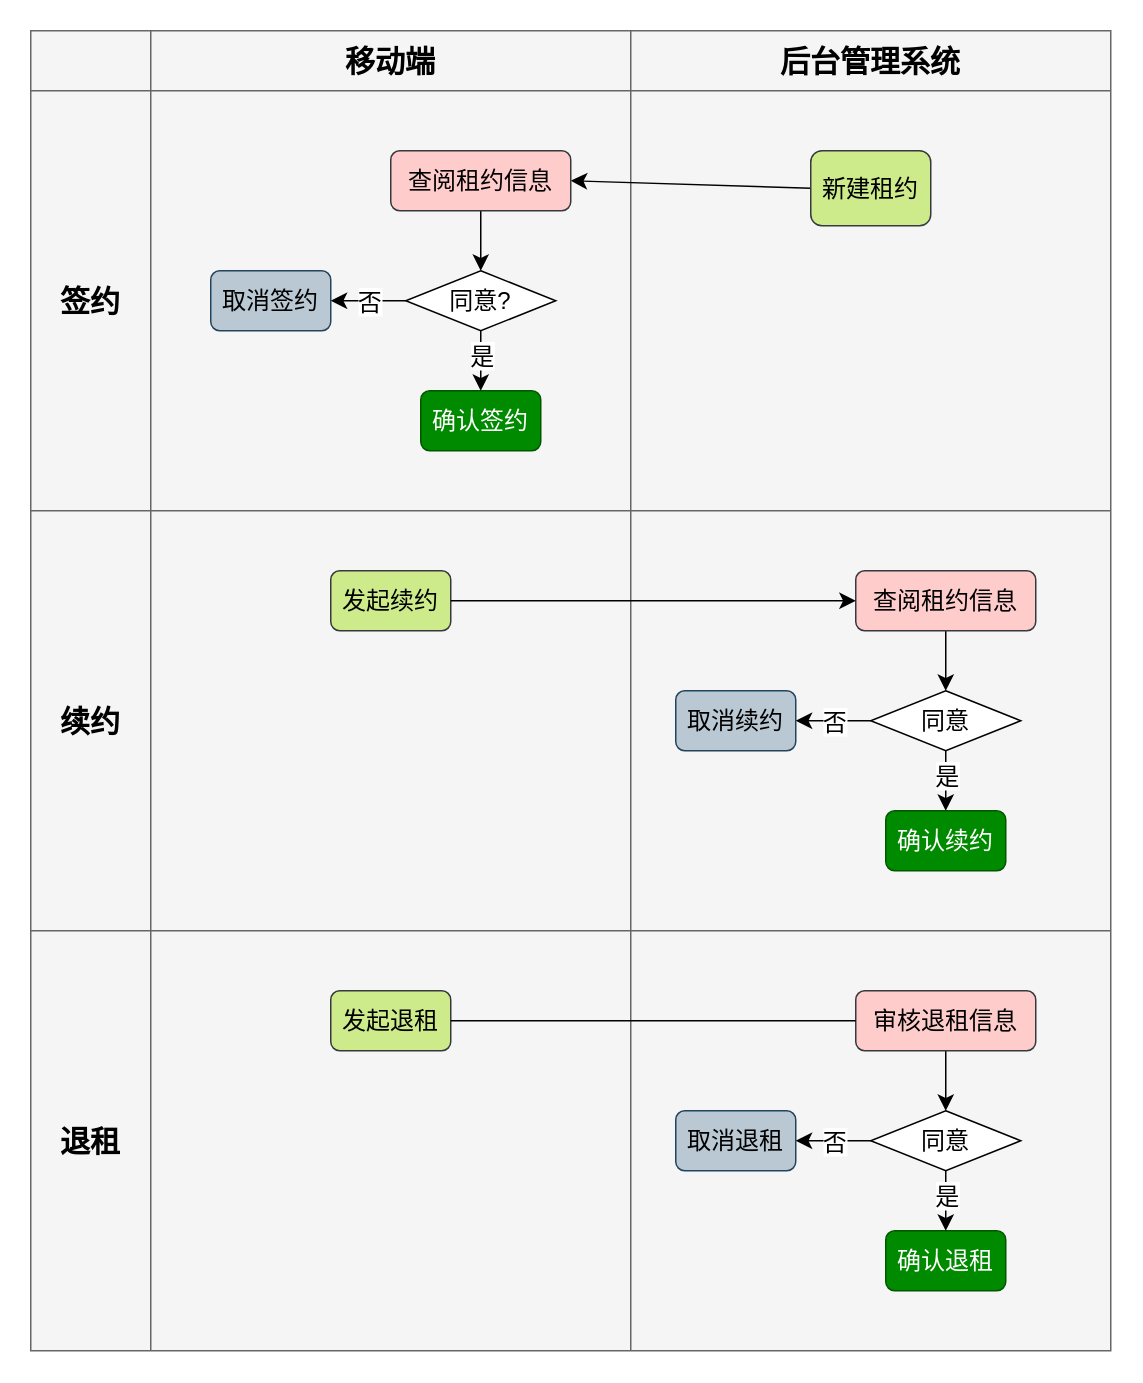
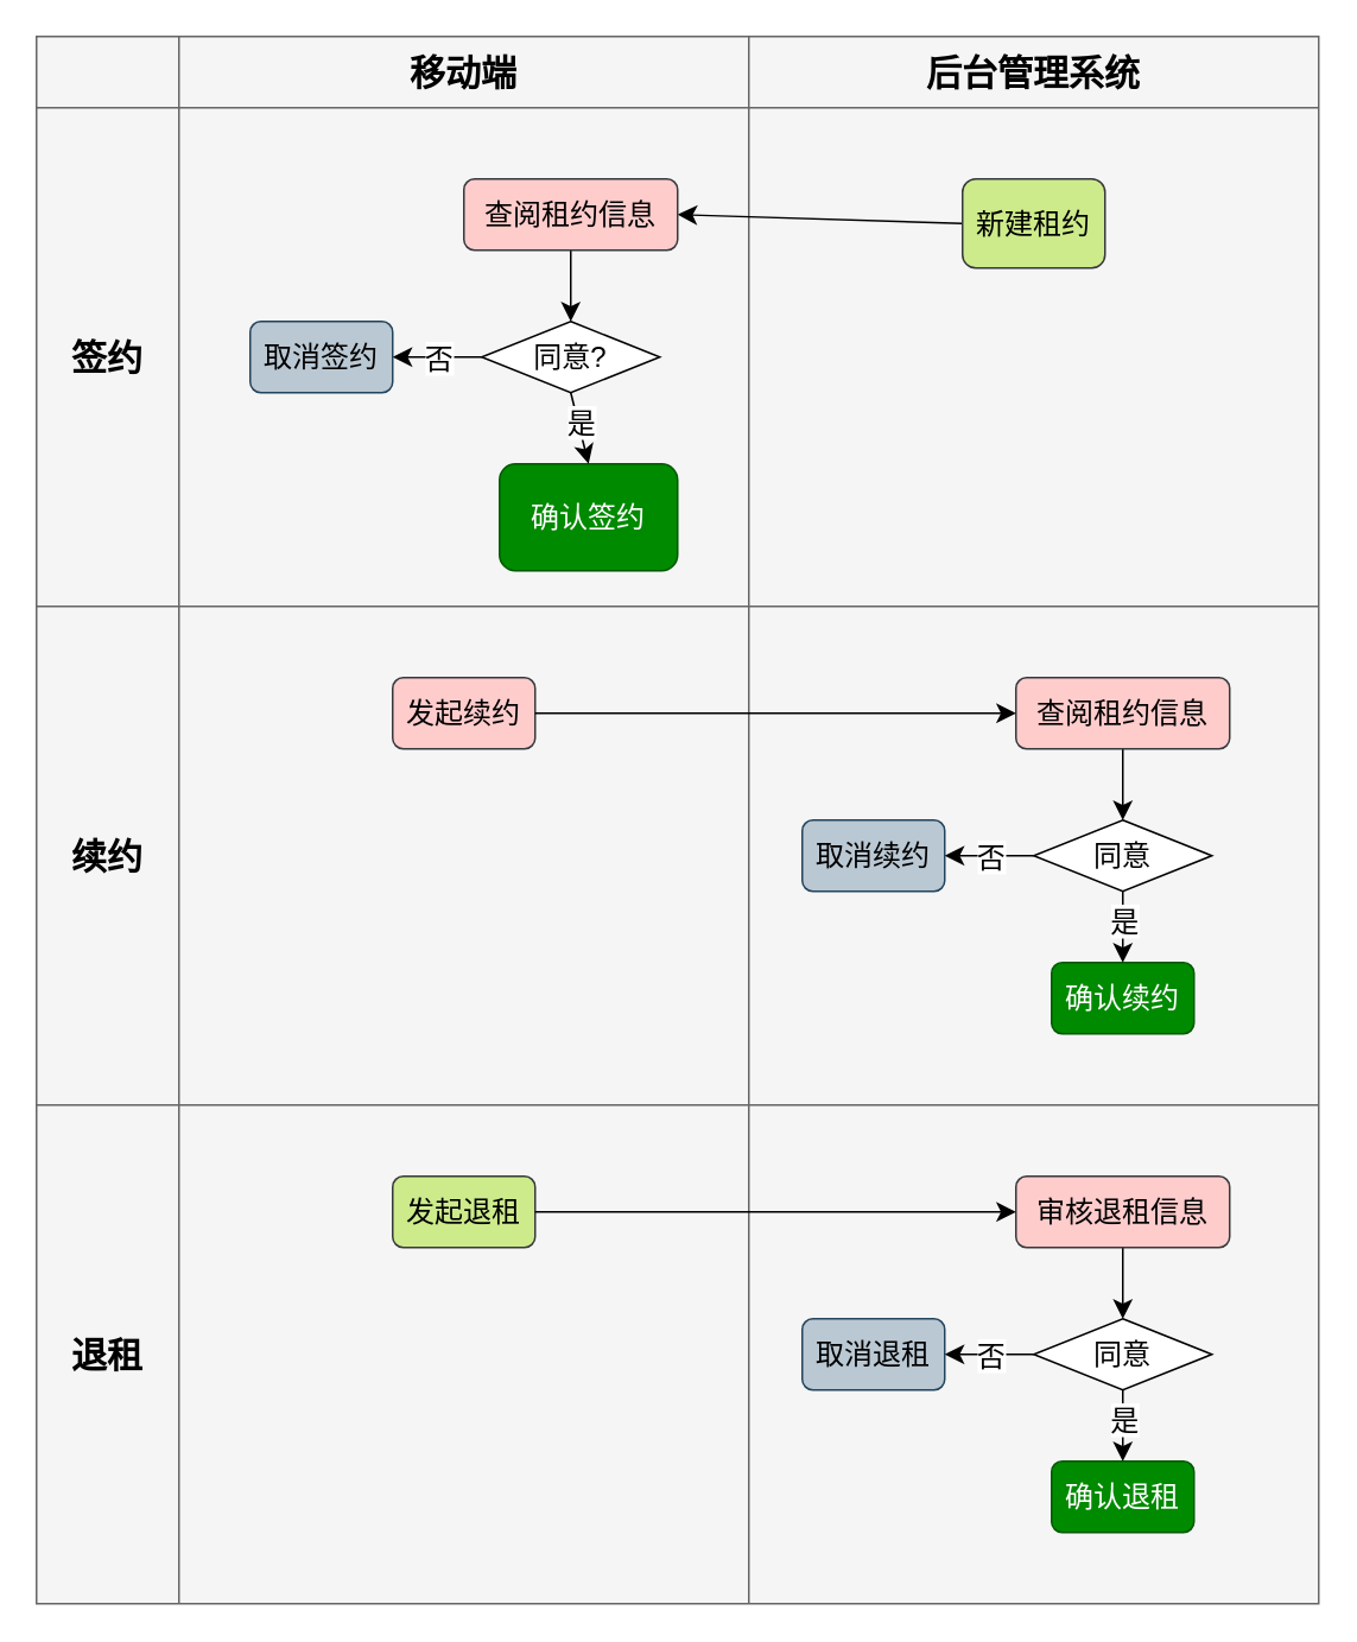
  <mxCell id="0" />
  <mxCell id="1" parent="0" />
  <mxCell id="2" value="" style="shape=table;startSize=0;container=1;collapsible=0;childLayout=tableLayout;fontSize=16;fillColor=#f5f5f5;strokeColor=#666666;fontColor=#333333;" vertex="1" parent="1"><mxGeometry x="20" y="20" width="720" height="880" as="geometry" /></mxCell>
  <mxCell id="3" style="shape=tableRow;horizontal=0;startSize=0;swimlaneHead=0;swimlaneBody=0;strokeColor=inherit;top=0;left=0;bottom=0;right=0;collapsible=0;dropTarget=0;fillColor=none;points=[[0,0.5],[1,0.5]];portConstraint=eastwest;fontSize=16;" vertex="1" parent="2"><mxGeometry width="720" height="40" as="geometry" /></mxCell>
  <mxCell id="4" style="shape=partialRectangle;html=1;whiteSpace=wrap;connectable=0;strokeColor=inherit;overflow=hidden;fillColor=none;top=0;left=0;bottom=0;right=0;pointerEvents=1;fontSize=16;" vertex="1" parent="3"><mxGeometry width="80" height="40" as="geometry"><mxRectangle width="80" height="40" as="alternateBounds" /></mxGeometry></mxCell>
  <mxCell id="5" value="移动端" style="shape=partialRectangle;html=1;whiteSpace=wrap;connectable=0;strokeColor=inherit;overflow=hidden;fillColor=none;top=0;left=0;bottom=0;right=0;pointerEvents=1;fontSize=20;fontStyle=1" vertex="1" parent="3"><mxGeometry x="80" width="320" height="40" as="geometry"><mxRectangle width="320" height="40" as="alternateBounds" /></mxGeometry></mxCell>
  <mxCell id="6" value="后台管理系统" style="shape=partialRectangle;html=1;whiteSpace=wrap;connectable=0;strokeColor=inherit;overflow=hidden;fillColor=none;top=0;left=0;bottom=0;right=0;pointerEvents=1;fontSize=20;fontStyle=1" vertex="1" parent="3"><mxGeometry x="400" width="320" height="40" as="geometry"><mxRectangle width="320" height="40" as="alternateBounds" /></mxGeometry></mxCell>
  <mxCell id="7" value="" style="shape=tableRow;horizontal=0;startSize=0;swimlaneHead=0;swimlaneBody=0;strokeColor=inherit;top=0;left=0;bottom=0;right=0;collapsible=0;dropTarget=0;fillColor=none;points=[[0,0.5],[1,0.5]];portConstraint=eastwest;fontSize=16;" vertex="1" parent="2"><mxGeometry y="40" width="720" height="280" as="geometry" /></mxCell>
  <mxCell id="8" value="签约" style="shape=partialRectangle;html=1;whiteSpace=wrap;connectable=0;strokeColor=inherit;overflow=hidden;fillColor=none;top=0;left=0;bottom=0;right=0;pointerEvents=1;fontSize=20;fontStyle=1" vertex="1" parent="7"><mxGeometry width="80" height="280" as="geometry"><mxRectangle width="80" height="280" as="alternateBounds" /></mxGeometry></mxCell>
  <mxCell id="9" value="" style="shape=partialRectangle;html=1;whiteSpace=wrap;connectable=0;strokeColor=inherit;overflow=hidden;fillColor=none;top=0;left=0;bottom=0;right=0;pointerEvents=1;fontSize=16;" vertex="1" parent="7"><mxGeometry x="80" width="320" height="280" as="geometry"><mxRectangle width="320" height="280" as="alternateBounds" /></mxGeometry></mxCell>
  <mxCell id="10" value="" style="shape=partialRectangle;html=1;whiteSpace=wrap;connectable=0;strokeColor=inherit;overflow=hidden;fillColor=none;top=0;left=0;bottom=0;right=0;pointerEvents=1;fontSize=16;" vertex="1" parent="7"><mxGeometry x="400" width="320" height="280" as="geometry"><mxRectangle width="320" height="280" as="alternateBounds" /></mxGeometry></mxCell>
  <mxCell id="11" value="" style="shape=tableRow;horizontal=0;startSize=0;swimlaneHead=0;swimlaneBody=0;strokeColor=inherit;top=0;left=0;bottom=0;right=0;collapsible=0;dropTarget=0;fillColor=none;points=[[0,0.5],[1,0.5]];portConstraint=eastwest;fontSize=16;" vertex="1" parent="2"><mxGeometry y="320" width="720" height="280" as="geometry" /></mxCell>
  <mxCell id="12" value="续约" style="shape=partialRectangle;html=1;whiteSpace=wrap;connectable=0;strokeColor=inherit;overflow=hidden;fillColor=none;top=0;left=0;bottom=0;right=0;pointerEvents=1;fontSize=20;fontStyle=1" vertex="1" parent="11"><mxGeometry width="80" height="280" as="geometry"><mxRectangle width="80" height="280" as="alternateBounds" /></mxGeometry></mxCell>
  <mxCell id="13" value="" style="shape=partialRectangle;html=1;whiteSpace=wrap;connectable=0;strokeColor=inherit;overflow=hidden;fillColor=none;top=0;left=0;bottom=0;right=0;pointerEvents=1;fontSize=16;" vertex="1" parent="11"><mxGeometry x="80" width="320" height="280" as="geometry"><mxRectangle width="320" height="280" as="alternateBounds" /></mxGeometry></mxCell>
  <mxCell id="14" value="" style="shape=partialRectangle;html=1;whiteSpace=wrap;connectable=0;strokeColor=inherit;overflow=hidden;fillColor=none;top=0;left=0;bottom=0;right=0;pointerEvents=1;fontSize=16;" vertex="1" parent="11"><mxGeometry x="400" width="320" height="280" as="geometry"><mxRectangle width="320" height="280" as="alternateBounds" /></mxGeometry></mxCell>
  <mxCell id="15" value="" style="shape=tableRow;horizontal=0;startSize=0;swimlaneHead=0;swimlaneBody=0;strokeColor=inherit;top=0;left=0;bottom=0;right=0;collapsible=0;dropTarget=0;fillColor=none;points=[[0,0.5],[1,0.5]];portConstraint=eastwest;fontSize=16;" vertex="1" parent="2"><mxGeometry y="600" width="720" height="280" as="geometry" /></mxCell>
  <mxCell id="16" value="退租" style="shape=partialRectangle;html=1;whiteSpace=wrap;connectable=0;strokeColor=inherit;overflow=hidden;fillColor=none;top=0;left=0;bottom=0;right=0;pointerEvents=1;fontSize=20;fontStyle=1" vertex="1" parent="15"><mxGeometry width="80" height="280" as="geometry"><mxRectangle width="80" height="280" as="alternateBounds" /></mxGeometry></mxCell>
  <mxCell id="17" value="" style="shape=partialRectangle;html=1;whiteSpace=wrap;connectable=0;strokeColor=inherit;overflow=hidden;fillColor=none;top=0;left=0;bottom=0;right=0;pointerEvents=1;fontSize=16;" vertex="1" parent="15"><mxGeometry x="80" width="320" height="280" as="geometry"><mxRectangle width="320" height="280" as="alternateBounds" /></mxGeometry></mxCell>
  <mxCell id="18" value="" style="shape=partialRectangle;html=1;whiteSpace=wrap;connectable=0;strokeColor=inherit;overflow=hidden;fillColor=none;top=0;left=0;bottom=0;right=0;pointerEvents=1;fontSize=16;" vertex="1" parent="15"><mxGeometry x="400" width="320" height="280" as="geometry"><mxRectangle width="320" height="280" as="alternateBounds" /></mxGeometry></mxCell>
  <mxCell id="19" style="edgeStyle=none;curved=1;rounded=0;orthogonalLoop=1;jettySize=auto;html=1;exitX=0;exitY=0.5;exitDx=0;exitDy=0;fontSize=12;startSize=8;endSize=8;entryX=1;entryY=0.5;entryDx=0;entryDy=0;" edge="1" parent="1" source="20" target="22"><mxGeometry relative="1" as="geometry"><mxPoint x="500" y="120" as="targetPoint" /></mxGeometry></mxCell>
  <mxCell id="20" value="新建租约" style="rounded=1;whiteSpace=wrap;html=1;fontSize=16;fillColor=#cdeb8b;strokeColor=#36393d;" vertex="1" parent="1"><mxGeometry x="540" y="100" width="80" height="50" as="geometry" /></mxCell>
  <mxCell id="21" style="edgeStyle=none;curved=1;rounded=0;orthogonalLoop=1;jettySize=auto;html=1;exitX=0.5;exitY=1;exitDx=0;exitDy=0;entryX=0.5;entryY=0;entryDx=0;entryDy=0;fontSize=12;startSize=8;endSize=8;" edge="1" parent="1" source="22" target="23"><mxGeometry relative="1" as="geometry" /></mxCell>
  <mxCell id="22" value="查阅租约信息" style="rounded=1;whiteSpace=wrap;html=1;fontSize=16;fillColor=#ffcccc;strokeColor=#36393d;" vertex="1" parent="1"><mxGeometry x="260" y="100" width="120" height="40" as="geometry" /></mxCell>
  <mxCell id="23" value="同意?" style="rhombus;whiteSpace=wrap;html=1;fontSize=16;" vertex="1" parent="1"><mxGeometry x="270" y="180" width="100" height="40" as="geometry" /></mxCell>
- <mxCell id="24" value="确认签约" style="rounded=1;whiteSpace=wrap;html=1;fontSize=16;fillColor=#008a00;fontColor=#ffffff;strokeColor=#005700;" vertex="1" parent="1"><mxGeometry x="280" y="260" width="80" height="40" as="geometry" /></mxCell>
+ <mxCell id="24" value="确认签约" style="rounded=1;whiteSpace=wrap;html=1;fontSize=16;fillColor=#008a00;fontColor=#ffffff;strokeColor=#005700;" vertex="1" parent="1"><mxGeometry x="280" y="260" width="100" height="60" as="geometry" /></mxCell>
  <mxCell id="25" value="" style="endArrow=classic;html=1;rounded=0;fontSize=12;startSize=8;endSize=8;curved=1;exitX=0.5;exitY=1;exitDx=0;exitDy=0;entryX=0.5;entryY=0;entryDx=0;entryDy=0;" edge="1" parent="1" source="23" target="24"><mxGeometry relative="1" as="geometry"><mxPoint x="140" y="310" as="sourcePoint" /><mxPoint x="240" y="310" as="targetPoint" /></mxGeometry></mxCell>
  <mxCell id="26" value="是" style="edgeLabel;resizable=0;html=1;align=center;verticalAlign=middle;fontSize=16;" connectable="0" vertex="1" parent="25"><mxGeometry relative="1" as="geometry"><mxPoint y="-4" as="offset" /></mxGeometry></mxCell>
  <mxCell id="27" value="取消签约" style="rounded=1;whiteSpace=wrap;html=1;fontSize=16;fillColor=#bac8d3;strokeColor=#23445d;" vertex="1" parent="1"><mxGeometry x="140" y="180" width="80" height="40" as="geometry" /></mxCell>
  <mxCell id="28" value="" style="endArrow=classic;html=1;rounded=0;fontSize=12;startSize=8;endSize=8;curved=1;exitX=0;exitY=0.5;exitDx=0;exitDy=0;entryX=1;entryY=0.5;entryDx=0;entryDy=0;" edge="1" parent="1" source="23" target="27"><mxGeometry relative="1" as="geometry"><mxPoint x="60" y="290" as="sourcePoint" /><mxPoint x="160" y="290" as="targetPoint" /></mxGeometry></mxCell>
  <mxCell id="29" value="否" style="edgeLabel;resizable=0;html=1;align=center;verticalAlign=middle;fontSize=16;" connectable="0" vertex="1" parent="28"><mxGeometry relative="1" as="geometry" /></mxCell>
- <mxCell id="30" value="发起续约" style="rounded=1;whiteSpace=wrap;html=1;fontSize=16;fillColor=#cdeb8b;strokeColor=#36393d;" vertex="1" parent="1"><mxGeometry x="220" y="380" width="80" height="40" as="geometry" /></mxCell>
+ <mxCell id="30" value="发起续约" style="rounded=1;whiteSpace=wrap;html=1;fontSize=16;fillColor=#ffcccc;strokeColor=#36393d;" vertex="1" parent="1"><mxGeometry x="220" y="380" width="80" height="40" as="geometry" /></mxCell>
  <mxCell id="31" style="edgeStyle=none;curved=1;rounded=0;orthogonalLoop=1;jettySize=auto;html=1;exitX=0.5;exitY=1;exitDx=0;exitDy=0;entryX=0.5;entryY=0;entryDx=0;entryDy=0;fontSize=12;startSize=8;endSize=8;" edge="1" parent="1" source="32" target="33"><mxGeometry relative="1" as="geometry" /></mxCell>
  <mxCell id="32" value="查阅租约信息" style="rounded=1;whiteSpace=wrap;html=1;fontSize=16;fillColor=#ffcccc;strokeColor=#36393d;" vertex="1" parent="1"><mxGeometry x="570" y="380" width="120" height="40" as="geometry" /></mxCell>
  <mxCell id="33" value="同意" style="rhombus;whiteSpace=wrap;html=1;fontSize=16;" vertex="1" parent="1"><mxGeometry x="580" y="460" width="100" height="40" as="geometry" /></mxCell>
  <mxCell id="34" value="确认续约" style="rounded=1;whiteSpace=wrap;html=1;fontSize=16;fillColor=#008a00;fontColor=#ffffff;strokeColor=#005700;" vertex="1" parent="1"><mxGeometry x="590" y="540" width="80" height="40" as="geometry" /></mxCell>
  <mxCell id="35" value="" style="endArrow=classic;html=1;rounded=0;fontSize=12;startSize=8;endSize=8;curved=1;exitX=0.5;exitY=1;exitDx=0;exitDy=0;entryX=0.5;entryY=0;entryDx=0;entryDy=0;" edge="1" parent="1" source="33" target="34"><mxGeometry relative="1" as="geometry"><mxPoint x="450" y="590" as="sourcePoint" /><mxPoint x="550" y="590" as="targetPoint" /></mxGeometry></mxCell>
  <mxCell id="36" value="是" style="edgeLabel;resizable=0;html=1;align=center;verticalAlign=middle;fontSize=16;" connectable="0" vertex="1" parent="35"><mxGeometry relative="1" as="geometry"><mxPoint y="-4" as="offset" /></mxGeometry></mxCell>
  <mxCell id="37" value="取消续约" style="rounded=1;whiteSpace=wrap;html=1;fontSize=16;fillColor=#bac8d3;strokeColor=#23445d;" vertex="1" parent="1"><mxGeometry x="450" y="460" width="80" height="40" as="geometry" /></mxCell>
  <mxCell id="38" value="" style="endArrow=classic;html=1;rounded=0;fontSize=12;startSize=8;endSize=8;curved=1;exitX=0;exitY=0.5;exitDx=0;exitDy=0;entryX=1;entryY=0.5;entryDx=0;entryDy=0;" edge="1" parent="1" source="33" target="37"><mxGeometry relative="1" as="geometry"><mxPoint x="370" y="570" as="sourcePoint" /><mxPoint x="470" y="570" as="targetPoint" /></mxGeometry></mxCell>
  <mxCell id="39" value="否" style="edgeLabel;resizable=0;html=1;align=center;verticalAlign=middle;fontSize=16;" connectable="0" vertex="1" parent="38"><mxGeometry relative="1" as="geometry" /></mxCell>
  <mxCell id="40" style="edgeStyle=none;curved=1;rounded=0;orthogonalLoop=1;jettySize=auto;html=1;exitX=1;exitY=0.5;exitDx=0;exitDy=0;fontSize=12;startSize=8;endSize=8;entryX=0;entryY=0.5;entryDx=0;entryDy=0;" edge="1" parent="1" source="30" target="32"><mxGeometry relative="1" as="geometry"><mxPoint x="525" y="300" as="sourcePoint" /><mxPoint x="390" y="300" as="targetPoint" /></mxGeometry></mxCell>
  <mxCell id="41" value="发起退租" style="rounded=1;whiteSpace=wrap;html=1;fontSize=16;fillColor=#cdeb8b;strokeColor=#36393d;" vertex="1" parent="1"><mxGeometry x="220" y="660" width="80" height="40" as="geometry" /></mxCell>
  <mxCell id="42" style="edgeStyle=none;curved=1;rounded=0;orthogonalLoop=1;jettySize=auto;html=1;exitX=0.5;exitY=1;exitDx=0;exitDy=0;entryX=0.5;entryY=0;entryDx=0;entryDy=0;fontSize=12;startSize=8;endSize=8;" edge="1" parent="1" source="43" target="44"><mxGeometry relative="1" as="geometry" /></mxCell>
  <mxCell id="43" value="审核退租信息" style="rounded=1;whiteSpace=wrap;html=1;fontSize=16;fillColor=#ffcccc;strokeColor=#36393d;" vertex="1" parent="1"><mxGeometry x="570" y="660" width="120" height="40" as="geometry" /></mxCell>
  <mxCell id="44" value="同意" style="rhombus;whiteSpace=wrap;html=1;fontSize=16;" vertex="1" parent="1"><mxGeometry x="580" y="740" width="100" height="40" as="geometry" /></mxCell>
  <mxCell id="45" value="确认退租" style="rounded=1;whiteSpace=wrap;html=1;fontSize=16;fillColor=#008a00;fontColor=#ffffff;strokeColor=#005700;" vertex="1" parent="1"><mxGeometry x="590" y="820" width="80" height="40" as="geometry" /></mxCell>
  <mxCell id="46" value="" style="endArrow=classic;html=1;rounded=0;fontSize=12;startSize=8;endSize=8;curved=1;exitX=0.5;exitY=1;exitDx=0;exitDy=0;entryX=0.5;entryY=0;entryDx=0;entryDy=0;" edge="1" parent="1" source="44" target="45"><mxGeometry relative="1" as="geometry"><mxPoint x="450" y="870" as="sourcePoint" /><mxPoint x="550" y="870" as="targetPoint" /></mxGeometry></mxCell>
  <mxCell id="47" value="是" style="edgeLabel;resizable=0;html=1;align=center;verticalAlign=middle;fontSize=16;" connectable="0" vertex="1" parent="46"><mxGeometry relative="1" as="geometry"><mxPoint y="-4" as="offset" /></mxGeometry></mxCell>
  <mxCell id="48" value="取消退租" style="rounded=1;whiteSpace=wrap;html=1;fontSize=16;fillColor=#bac8d3;strokeColor=#23445d;" vertex="1" parent="1"><mxGeometry x="450" y="740" width="80" height="40" as="geometry" /></mxCell>
  <mxCell id="49" value="" style="endArrow=classic;html=1;rounded=0;fontSize=12;startSize=8;endSize=8;curved=1;exitX=0;exitY=0.5;exitDx=0;exitDy=0;entryX=1;entryY=0.5;entryDx=0;entryDy=0;" edge="1" parent="1" source="44" target="48"><mxGeometry relative="1" as="geometry"><mxPoint x="370" y="850" as="sourcePoint" /><mxPoint x="470" y="850" as="targetPoint" /></mxGeometry></mxCell>
  <mxCell id="50" value="否" style="edgeLabel;resizable=0;html=1;align=center;verticalAlign=middle;fontSize=16;" connectable="0" vertex="1" parent="49"><mxGeometry relative="1" as="geometry" /></mxCell>
- <mxCell id="51" style="edgeStyle=none;curved=1;rounded=0;orthogonalLoop=1;jettySize=auto;html=1;exitX=1;exitY=0.5;exitDx=0;exitDy=0;fontSize=12;startSize=8;endSize=8;entryX=0;entryY=0.5;entryDx=0;entryDy=0;endArrow=none;" edge="1" parent="1" source="41" target="43"><mxGeometry relative="1" as="geometry"><mxPoint x="515" y="580" as="sourcePoint" /><mxPoint x="380" y="580" as="targetPoint" /></mxGeometry></mxCell>
+ <mxCell id="51" style="edgeStyle=none;curved=1;rounded=0;orthogonalLoop=1;jettySize=auto;html=1;exitX=1;exitY=0.5;exitDx=0;exitDy=0;fontSize=12;startSize=8;endSize=8;entryX=0;entryY=0.5;entryDx=0;entryDy=0;" edge="1" parent="1" source="41" target="43"><mxGeometry relative="1" as="geometry"><mxPoint x="515" y="580" as="sourcePoint" /><mxPoint x="380" y="580" as="targetPoint" /></mxGeometry></mxCell>
